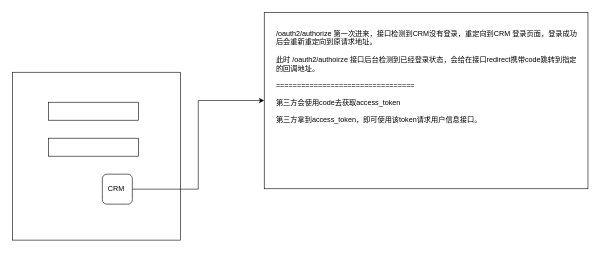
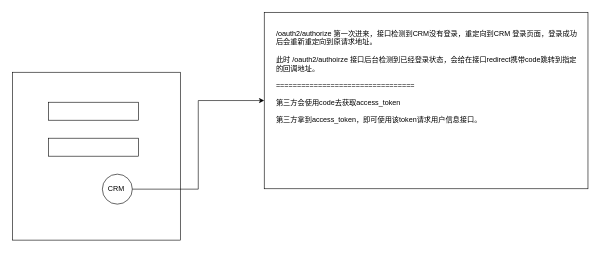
  <mxCell id="0" />
  <mxCell id="1" parent="0" />
  <mxCell id="2" value="" style="group" vertex="1" connectable="0" parent="1"><mxGeometry x="20" y="120" width="290" height="280" as="geometry" /></mxCell>
  <mxCell id="3" value="" style="rounded=0;whiteSpace=wrap;html=1;" vertex="1" parent="2"><mxGeometry width="280" height="280" as="geometry" /></mxCell>
  <mxCell id="4" value="" style="rounded=0;whiteSpace=wrap;html=1;" vertex="1" parent="2"><mxGeometry x="60" y="50" width="150" height="30" as="geometry" /></mxCell>
  <mxCell id="5" value="" style="rounded=0;whiteSpace=wrap;html=1;" vertex="1" parent="2"><mxGeometry x="60" y="110" width="150" height="30" as="geometry" /></mxCell>
- <mxCell id="6" value="CRM&amp;nbsp;" style="whiteSpace=wrap;html=1;aspect=fixed;rounded=1;" vertex="1" parent="2"><mxGeometry x="150" y="170" width="50" height="50" as="geometry" /></mxCell>
+ <mxCell id="6" value="CRM&amp;nbsp;" style="ellipse;whiteSpace=wrap;html=1;aspect=fixed;" vertex="1" parent="2"><mxGeometry x="150" y="170" width="50" height="50" as="geometry" /></mxCell>
  <mxCell id="7" value="" style="whiteSpace=wrap;html=1;align=left;" vertex="1" parent="1"><mxGeometry x="440" y="20" width="540" height="294.37" as="geometry" /></mxCell>
  <mxCell id="8" value="" style="edgeStyle=orthogonalEdgeStyle;rounded=0;orthogonalLoop=1;jettySize=auto;html=1;" edge="1" parent="1" source="6" target="7"><mxGeometry relative="1" as="geometry" /></mxCell>
  <mxCell id="9" value="/oauth2/authorize 第一次进来，接口检测到CRM没有登录，重定向到CRM 登录页面，登录成功后会重新重定向到原请求地址。&lt;div&gt;&lt;br&gt;&lt;/div&gt;&lt;div&gt;此时 /oauth2/authoirze 接口后台检测到已经登录状态，会给在接口redirect携带code跳转到指定的回调地址。&lt;/div&gt;&lt;div&gt;&lt;br&gt;&lt;/div&gt;&lt;div&gt;=================================&lt;/div&gt;&lt;div&gt;&lt;br&gt;&lt;/div&gt;&lt;div&gt;第三方会使用code去获取access_token&lt;/div&gt;&lt;div&gt;&lt;br&gt;&lt;/div&gt;&lt;div&gt;第三方拿到access_token，即可使用该token请求用户信息接口。&lt;/div&gt;&lt;div&gt;&lt;br&gt;&lt;/div&gt;" style="text;html=1;align=left;verticalAlign=top;whiteSpace=wrap;rounded=0;horizontal=1;" vertex="1" parent="1"><mxGeometry x="457.5" y="42.18" width="505" height="250" as="geometry" /></mxCell>
